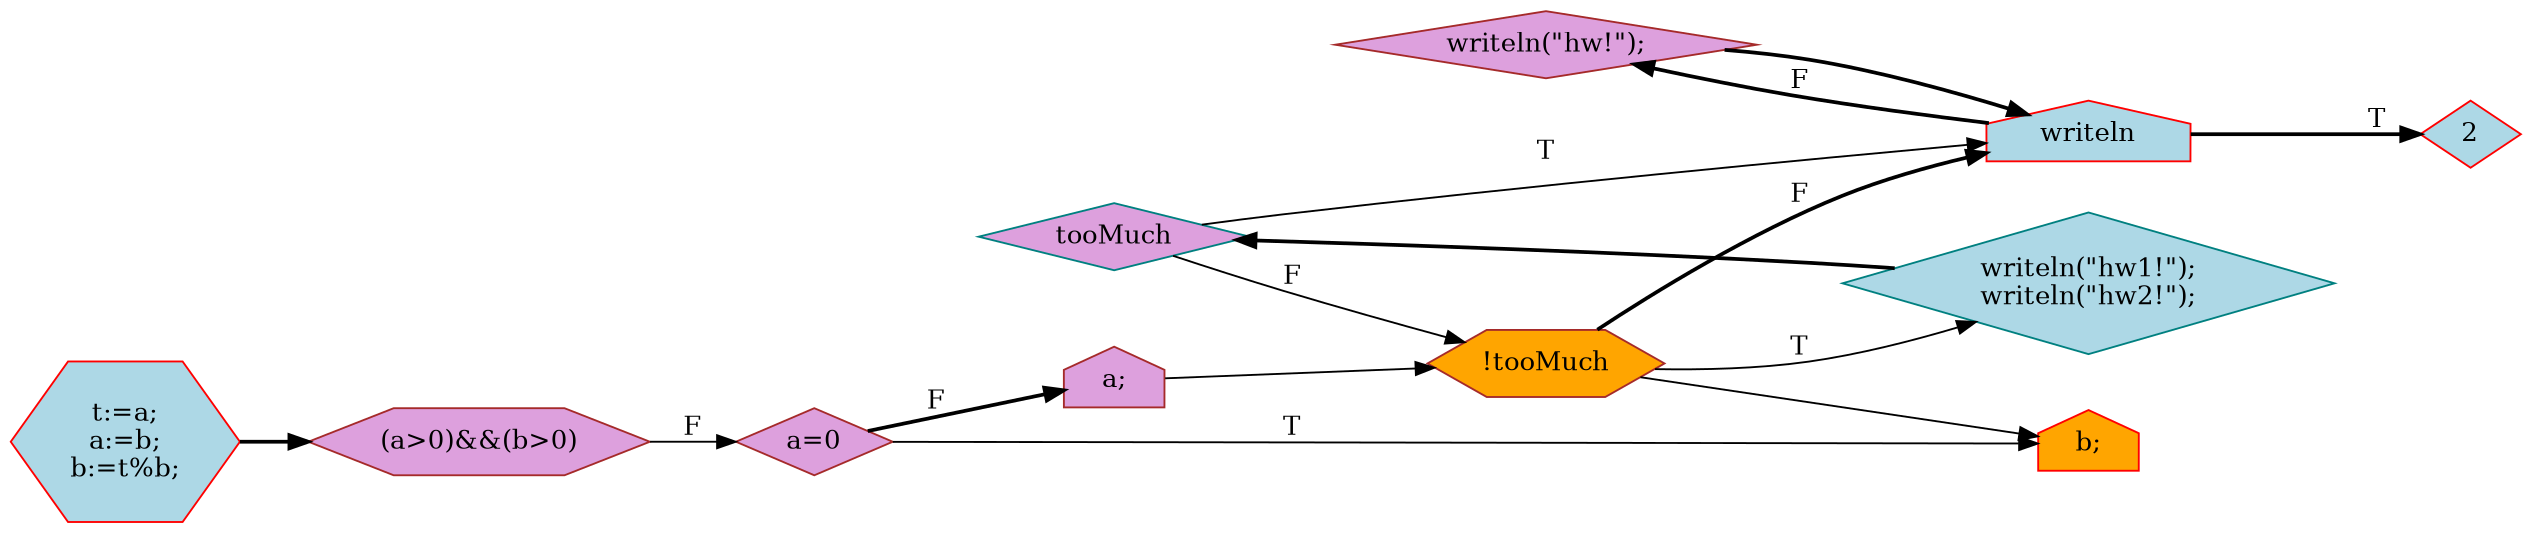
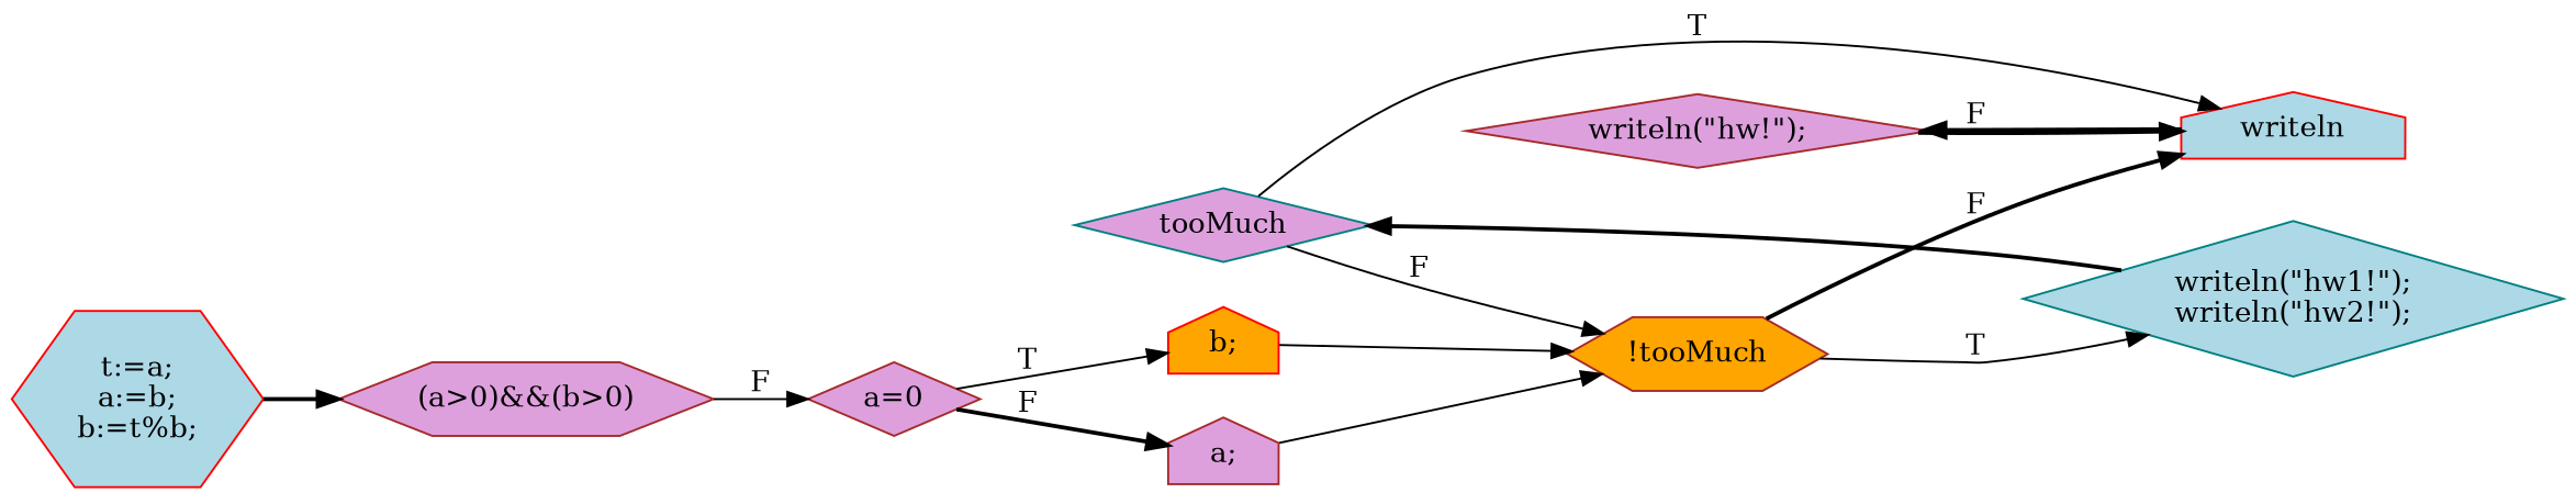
  digraph {
    rankdir=LR
    node [color=brown fillcolor=plum shape=diamond style=filled]
    edge [style=bold]
    n1 [label="writeln(\"hw!\");"]
    n2 [color=red fillcolor=lightblue label=writeln shape=house]
-   2 [color=red fillcolor=lightblue]
    n4 [color=teal label=tooMuch]
    n5 [fillcolor=orange label="!tooMuch" shape=hexagon]
    n6 [color=teal fillcolor=lightblue label="writeln(\"hw1!\");\nwriteln(\"hw2!\");"]
    n7 [label="a=0"]
    n8 [color=red fillcolor=orange label="b;" shape=house]
    n9 [label="a;" shape=house]
    n10 [label="(a>0)&&(b>0)" shape=hexagon]
    n11 [color=red fillcolor=lightblue label="t:=a;\na:=b;\nb:=t%b;" shape=hexagon]
    n1 -> n2
    n2 -> n1 [label=F]
-   n2 -> 2 [label=T]
    n4 -> n2 [label=T style=solid]
    n4 -> n5 [label=F style=solid]
    n5 -> n2 [label=F]
    n5 -> n6 [label=T style=solid]
    n6 -> n4
    n7 -> n8 [label=T style=solid]
    n7 -> n9 [label=F]
-   n5 -> n8 [style=solid]
+   n8 -> n5 [style=solid]
    n9 -> n5 [style=solid]
    n10 -> n7 [label=F style=solid]
    n11 -> n10
  }
